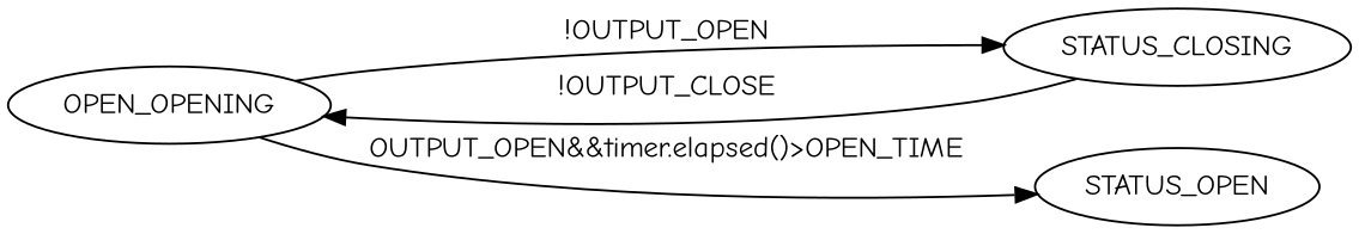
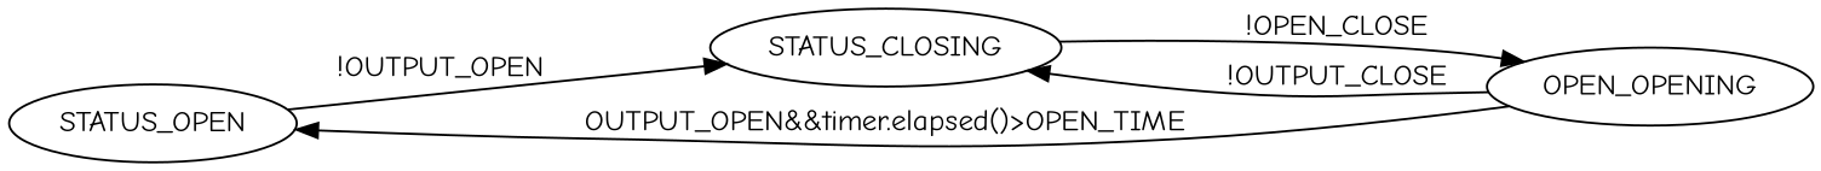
  digraph {
    fontname="Comic Neue"
    rankdir=LR
    node [fontname="Comic Neue"]
    edge [fontname="Comic Neue"]
    STATUS_OPEN
    STATUS_CLOSING
    n3 [label=OPEN_OPENING]
-   STATUS_CLOSING -> n3 [label="!OUTPUT_CLOSE"]
+   STATUS_OPEN -> STATUS_CLOSING [label="!OUTPUT_OPEN"]
+   STATUS_CLOSING -> n3 [label="!OPEN_CLOSE"]
    n3 -> STATUS_OPEN [label="OUTPUT_OPEN&&timer.elapsed()>OPEN_TIME"]
-   n3 -> STATUS_CLOSING [label="!OUTPUT_OPEN"]
+   n3 -> STATUS_CLOSING [label="!OUTPUT_CLOSE"]
  }
